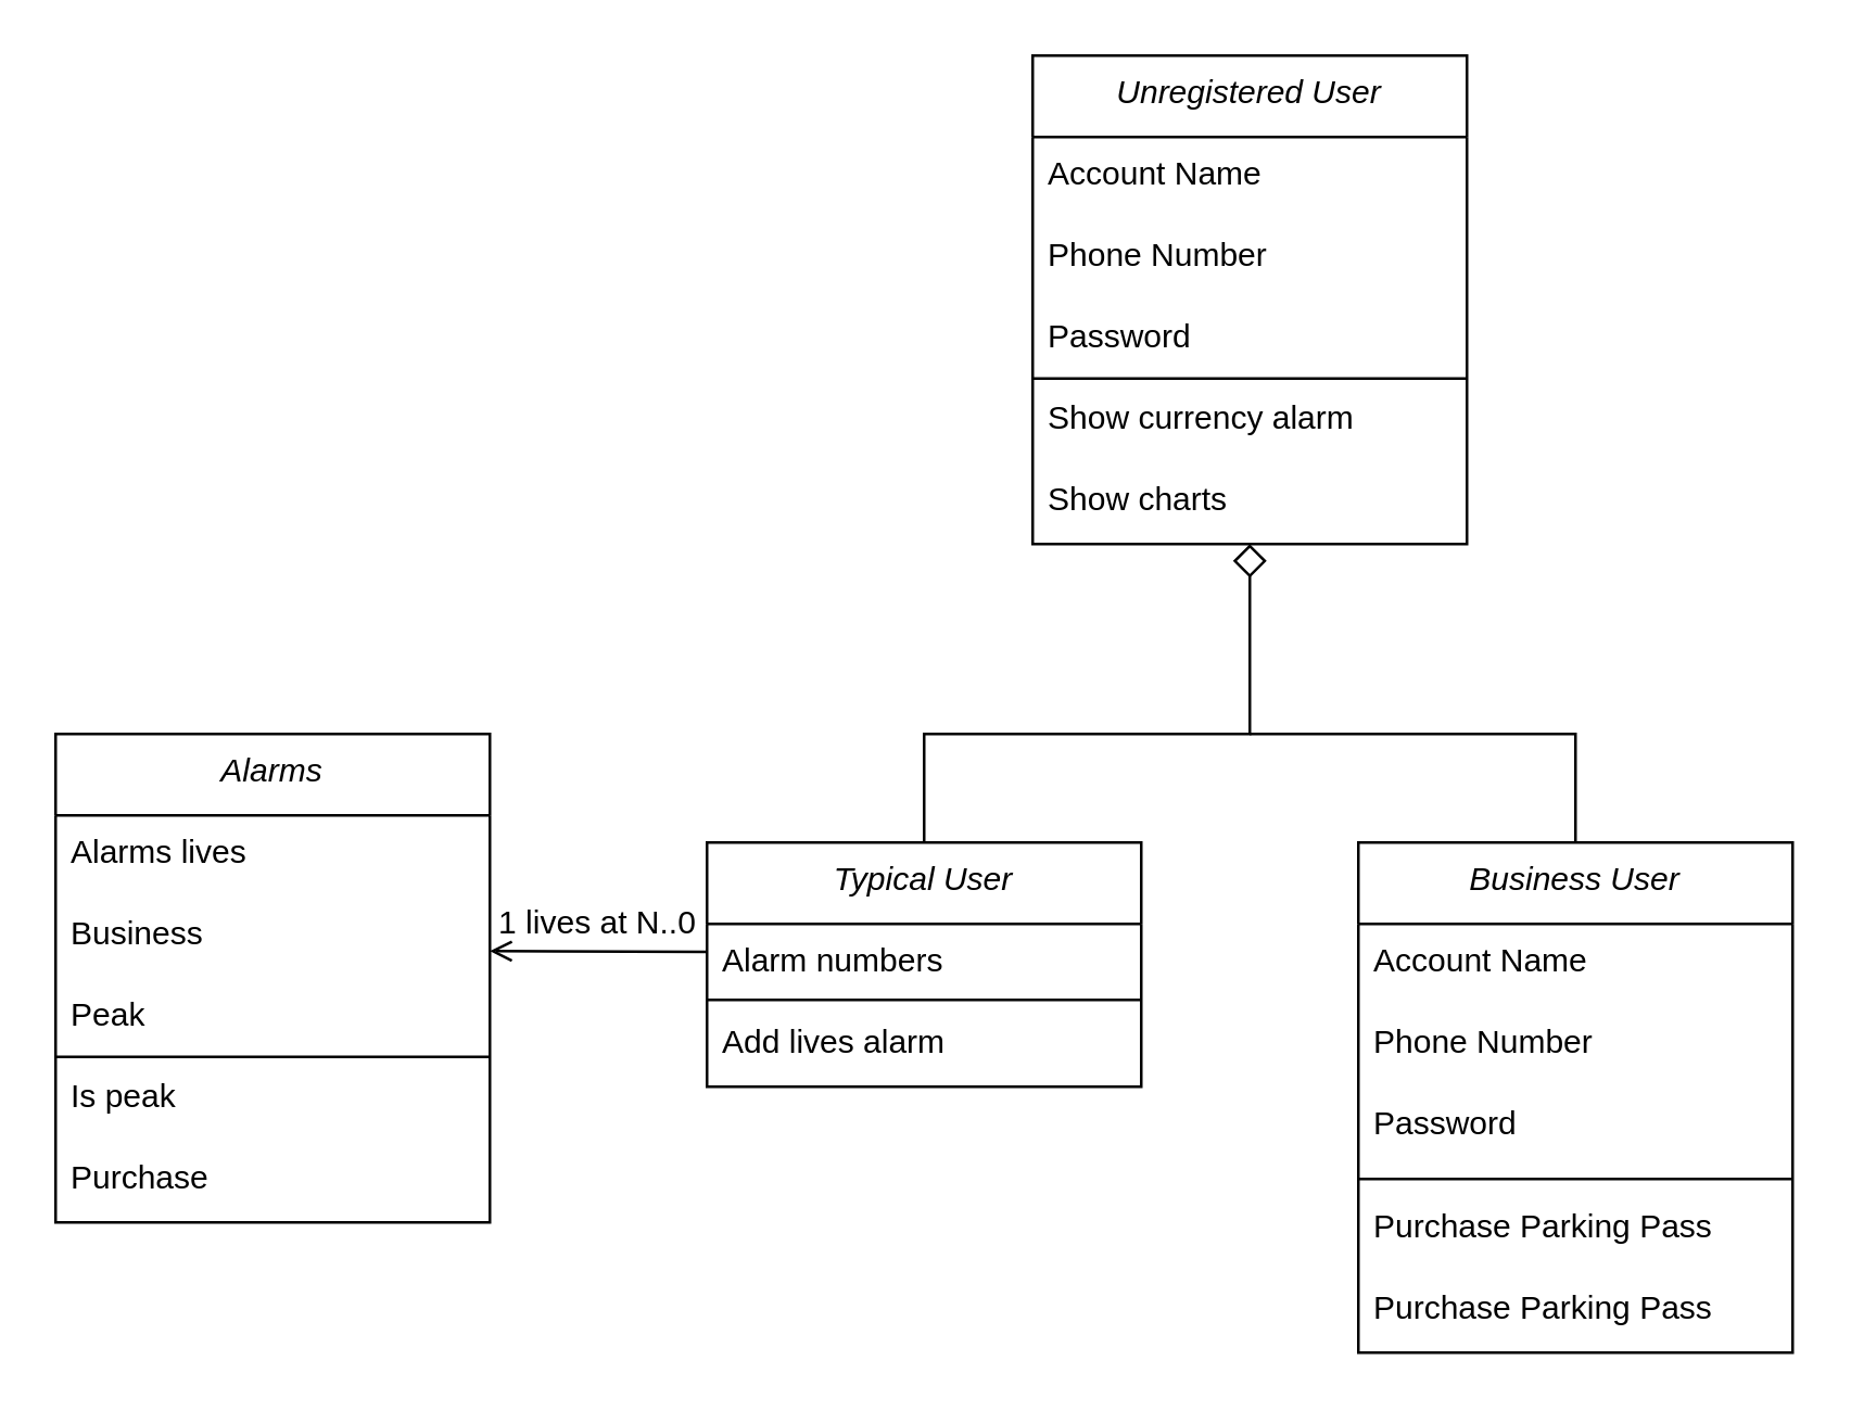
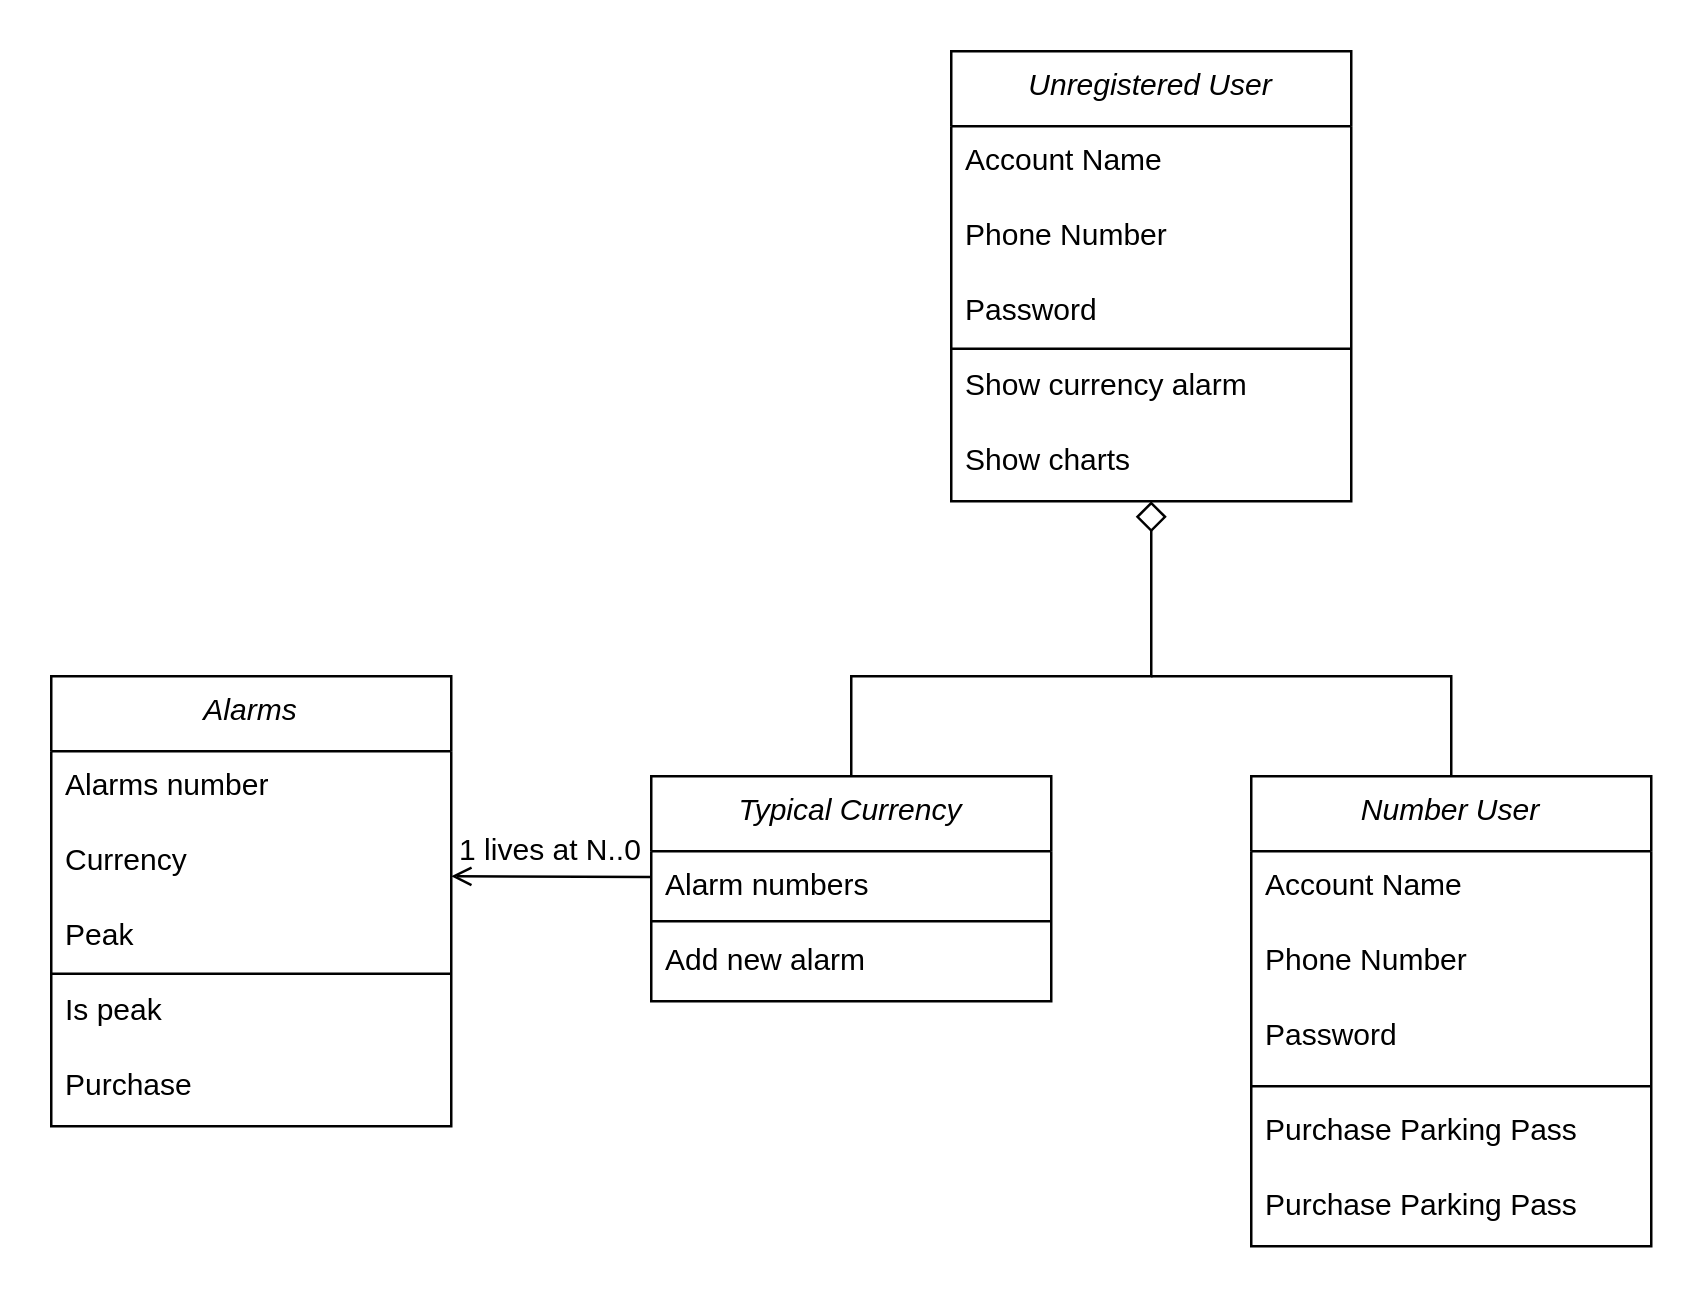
  <mxCell id="0" />
  <mxCell id="1" parent="0" />
  <mxCell id="2" value="Unregistered User" style="swimlane;fontStyle=2;align=center;verticalAlign=top;childLayout=stackLayout;horizontal=1;startSize=30;horizontalStack=0;resizeParent=1;resizeLast=0;collapsible=1;marginBottom=0;rounded=0;shadow=0;strokeWidth=1;" parent="1" vertex="1"><mxGeometry x="380" y="20" width="160" height="180" as="geometry"><mxRectangle x="230" y="140" width="160" height="26" as="alternateBounds" /></mxGeometry></mxCell>
  <mxCell id="3" value="Account Name" style="text;align=left;verticalAlign=top;spacingLeft=4;spacingRight=4;overflow=hidden;rotatable=0;points=[[0,0.5],[1,0.5]];portConstraint=eastwest;" parent="2" vertex="1"><mxGeometry y="30" width="160" height="30" as="geometry" /></mxCell>
  <mxCell id="4" value="Phone Number" style="text;align=left;verticalAlign=top;spacingLeft=4;spacingRight=4;overflow=hidden;rotatable=0;points=[[0,0.5],[1,0.5]];portConstraint=eastwest;rounded=0;shadow=0;html=0;" parent="2" vertex="1"><mxGeometry y="60" width="160" height="30" as="geometry" /></mxCell>
  <mxCell id="5" value="Password" style="text;align=left;verticalAlign=top;spacingLeft=4;spacingRight=4;overflow=hidden;rotatable=0;points=[[0,0.5],[1,0.5]];portConstraint=eastwest;rounded=0;shadow=0;html=0;" parent="2" vertex="1"><mxGeometry y="90" width="160" height="28" as="geometry" /></mxCell>
  <mxCell id="6" value="" style="line;html=1;strokeWidth=1;align=left;verticalAlign=middle;spacingTop=-1;spacingLeft=3;spacingRight=3;rotatable=0;labelPosition=right;points=[];portConstraint=eastwest;" parent="2" vertex="1"><mxGeometry y="118" width="160" height="2" as="geometry" /></mxCell>
  <mxCell id="7" value="Show currency alarm" style="text;align=left;verticalAlign=top;spacingLeft=4;spacingRight=4;overflow=hidden;rotatable=0;points=[[0,0.5],[1,0.5]];portConstraint=eastwest;" parent="2" vertex="1"><mxGeometry y="120" width="160" height="30" as="geometry" /></mxCell>
  <mxCell id="8" value="Show charts" style="text;align=left;verticalAlign=top;spacingLeft=4;spacingRight=4;overflow=hidden;rotatable=0;points=[[0,0.5],[1,0.5]];portConstraint=eastwest;" parent="2" vertex="1"><mxGeometry y="150" width="160" height="30" as="geometry" /></mxCell>
  <mxCell id="9" value="" style="endArrow=diamond;endSize=10;endFill=0;shadow=0;strokeWidth=1;rounded=0;edgeStyle=elbowEdgeStyle;elbow=vertical;entryX=0.5;entryY=1;entryDx=0;entryDy=0;" parent="1" source="11" target="2" edge="1"><mxGeometry width="160" relative="1" as="geometry"><mxPoint x="350" y="320" as="sourcePoint" /><mxPoint x="460" y="240" as="targetPoint" /><Array as="points"><mxPoint x="460" y="270" /><mxPoint x="460" y="270" /><mxPoint x="400" y="260" /></Array></mxGeometry></mxCell>
  <mxCell id="10" value="" style="endArrow=none;html=1;rounded=0;" parent="1" target="15" edge="1"><mxGeometry width="50" height="50" relative="1" as="geometry"><mxPoint x="460" y="270" as="sourcePoint" /><mxPoint x="530" y="320" as="targetPoint" /><Array as="points"><mxPoint x="580" y="270" /></Array></mxGeometry></mxCell>
- <mxCell id="11" value="Typical User" style="swimlane;fontStyle=2;align=center;verticalAlign=top;childLayout=stackLayout;horizontal=1;startSize=30;horizontalStack=0;resizeParent=1;resizeLast=0;collapsible=1;marginBottom=0;rounded=0;shadow=0;strokeWidth=1;" parent="1" vertex="1"><mxGeometry x="260" y="310" width="160" height="90" as="geometry"><mxRectangle x="230" y="140" width="160" height="26" as="alternateBounds" /></mxGeometry></mxCell>
+ <mxCell id="11" value="Typical Currency" style="swimlane;fontStyle=2;align=center;verticalAlign=top;childLayout=stackLayout;horizontal=1;startSize=30;horizontalStack=0;resizeParent=1;resizeLast=0;collapsible=1;marginBottom=0;rounded=0;shadow=0;strokeWidth=1;" parent="1" vertex="1"><mxGeometry x="260" y="310" width="160" height="90" as="geometry"><mxRectangle x="230" y="140" width="160" height="26" as="alternateBounds" /></mxGeometry></mxCell>
  <mxCell id="12" value="Alarm numbers" style="text;align=left;verticalAlign=top;spacingLeft=4;spacingRight=4;overflow=hidden;rotatable=0;points=[[0,0.5],[1,0.5]];portConstraint=eastwest;" parent="11" vertex="1"><mxGeometry y="30" width="160" height="26" as="geometry" /></mxCell>
  <mxCell id="13" value="" style="line;html=1;strokeWidth=1;align=left;verticalAlign=middle;spacingTop=-1;spacingLeft=3;spacingRight=3;rotatable=0;labelPosition=right;points=[];portConstraint=eastwest;" parent="11" vertex="1"><mxGeometry y="56" width="160" height="4" as="geometry" /></mxCell>
- <mxCell id="14" value="Add lives alarm" style="text;align=left;verticalAlign=top;spacingLeft=4;spacingRight=4;overflow=hidden;rotatable=0;points=[[0,0.5],[1,0.5]];portConstraint=eastwest;" parent="11" vertex="1"><mxGeometry y="60" width="160" height="30" as="geometry" /></mxCell>
- <mxCell id="15" value="Business User" style="swimlane;fontStyle=2;align=center;verticalAlign=top;childLayout=stackLayout;horizontal=1;startSize=30;horizontalStack=0;resizeParent=1;resizeLast=0;collapsible=1;marginBottom=0;rounded=0;shadow=0;strokeWidth=1;" parent="1" vertex="1"><mxGeometry x="500" y="310" width="160" height="188" as="geometry"><mxRectangle x="230" y="140" width="160" height="26" as="alternateBounds" /></mxGeometry></mxCell>
+ <mxCell id="14" value="Add new alarm" style="text;align=left;verticalAlign=top;spacingLeft=4;spacingRight=4;overflow=hidden;rotatable=0;points=[[0,0.5],[1,0.5]];portConstraint=eastwest;" parent="11" vertex="1"><mxGeometry y="60" width="160" height="30" as="geometry" /></mxCell>
+ <mxCell id="15" value="Number User" style="swimlane;fontStyle=2;align=center;verticalAlign=top;childLayout=stackLayout;horizontal=1;startSize=30;horizontalStack=0;resizeParent=1;resizeLast=0;collapsible=1;marginBottom=0;rounded=0;shadow=0;strokeWidth=1;" parent="1" vertex="1"><mxGeometry x="500" y="310" width="160" height="188" as="geometry"><mxRectangle x="230" y="140" width="160" height="26" as="alternateBounds" /></mxGeometry></mxCell>
  <mxCell id="16" value="Account Name" style="text;align=left;verticalAlign=top;spacingLeft=4;spacingRight=4;overflow=hidden;rotatable=0;points=[[0,0.5],[1,0.5]];portConstraint=eastwest;" parent="15" vertex="1"><mxGeometry y="30" width="160" height="30" as="geometry" /></mxCell>
  <mxCell id="17" value="Phone Number" style="text;align=left;verticalAlign=top;spacingLeft=4;spacingRight=4;overflow=hidden;rotatable=0;points=[[0,0.5],[1,0.5]];portConstraint=eastwest;rounded=0;shadow=0;html=0;" parent="15" vertex="1"><mxGeometry y="60" width="160" height="30" as="geometry" /></mxCell>
  <mxCell id="18" value="Password" style="text;align=left;verticalAlign=top;spacingLeft=4;spacingRight=4;overflow=hidden;rotatable=0;points=[[0,0.5],[1,0.5]];portConstraint=eastwest;rounded=0;shadow=0;html=0;" parent="15" vertex="1"><mxGeometry y="90" width="160" height="30" as="geometry" /></mxCell>
  <mxCell id="19" value="" style="line;html=1;strokeWidth=1;align=left;verticalAlign=middle;spacingTop=-1;spacingLeft=3;spacingRight=3;rotatable=0;labelPosition=right;points=[];portConstraint=eastwest;" parent="15" vertex="1"><mxGeometry y="120" width="160" height="8" as="geometry" /></mxCell>
  <mxCell id="20" value="Purchase Parking Pass" style="text;align=left;verticalAlign=top;spacingLeft=4;spacingRight=4;overflow=hidden;rotatable=0;points=[[0,0.5],[1,0.5]];portConstraint=eastwest;" parent="15" vertex="1"><mxGeometry y="128" width="160" height="30" as="geometry" /></mxCell>
  <mxCell id="21" value="Purchase Parking Pass" style="text;align=left;verticalAlign=top;spacingLeft=4;spacingRight=4;overflow=hidden;rotatable=0;points=[[0,0.5],[1,0.5]];portConstraint=eastwest;" parent="15" vertex="1"><mxGeometry y="158" width="160" height="30" as="geometry" /></mxCell>
  <mxCell id="22" value="" style="endArrow=open;shadow=0;strokeWidth=1;rounded=0;endFill=1;edgeStyle=elbowEdgeStyle;elbow=vertical;" parent="1" edge="1"><mxGeometry x="0.5" y="41" relative="1" as="geometry"><mxPoint x="260" y="350.34" as="sourcePoint" /><mxPoint x="180" y="350" as="targetPoint" /><mxPoint x="-40" y="32" as="offset" /></mxGeometry></mxCell>
  <mxCell id="23" value="Alarms" style="swimlane;fontStyle=2;align=center;verticalAlign=top;childLayout=stackLayout;horizontal=1;startSize=30;horizontalStack=0;resizeParent=1;resizeLast=0;collapsible=1;marginBottom=0;rounded=0;shadow=0;strokeWidth=1;" parent="1" vertex="1"><mxGeometry x="20" y="270" width="160" height="180" as="geometry"><mxRectangle x="230" y="140" width="160" height="26" as="alternateBounds" /></mxGeometry></mxCell>
- <mxCell id="24" value="Alarms lives" style="text;align=left;verticalAlign=top;spacingLeft=4;spacingRight=4;overflow=hidden;rotatable=0;points=[[0,0.5],[1,0.5]];portConstraint=eastwest;" parent="23" vertex="1"><mxGeometry y="30" width="160" height="30" as="geometry" /></mxCell>
- <mxCell id="25" value="Business" style="text;align=left;verticalAlign=top;spacingLeft=4;spacingRight=4;overflow=hidden;rotatable=0;points=[[0,0.5],[1,0.5]];portConstraint=eastwest;rounded=0;shadow=0;html=0;" parent="23" vertex="1"><mxGeometry y="60" width="160" height="30" as="geometry" /></mxCell>
+ <mxCell id="24" value="Alarms number" style="text;align=left;verticalAlign=top;spacingLeft=4;spacingRight=4;overflow=hidden;rotatable=0;points=[[0,0.5],[1,0.5]];portConstraint=eastwest;" parent="23" vertex="1"><mxGeometry y="30" width="160" height="30" as="geometry" /></mxCell>
+ <mxCell id="25" value="Currency" style="text;align=left;verticalAlign=top;spacingLeft=4;spacingRight=4;overflow=hidden;rotatable=0;points=[[0,0.5],[1,0.5]];portConstraint=eastwest;rounded=0;shadow=0;html=0;" parent="23" vertex="1"><mxGeometry y="60" width="160" height="30" as="geometry" /></mxCell>
  <mxCell id="26" value="Peak" style="text;align=left;verticalAlign=top;spacingLeft=4;spacingRight=4;overflow=hidden;rotatable=0;points=[[0,0.5],[1,0.5]];portConstraint=eastwest;rounded=0;shadow=0;html=0;" parent="23" vertex="1"><mxGeometry y="90" width="160" height="28" as="geometry" /></mxCell>
  <mxCell id="27" value="" style="line;html=1;strokeWidth=1;align=left;verticalAlign=middle;spacingTop=-1;spacingLeft=3;spacingRight=3;rotatable=0;labelPosition=right;points=[];portConstraint=eastwest;" parent="23" vertex="1"><mxGeometry y="118" width="160" height="2" as="geometry" /></mxCell>
  <mxCell id="28" value="Is peak" style="text;align=left;verticalAlign=top;spacingLeft=4;spacingRight=4;overflow=hidden;rotatable=0;points=[[0,0.5],[1,0.5]];portConstraint=eastwest;" parent="23" vertex="1"><mxGeometry y="120" width="160" height="30" as="geometry" /></mxCell>
  <mxCell id="29" value="Purchase" style="text;align=left;verticalAlign=top;spacingLeft=4;spacingRight=4;overflow=hidden;rotatable=0;points=[[0,0.5],[1,0.5]];portConstraint=eastwest;" parent="23" vertex="1"><mxGeometry y="150" width="160" height="30" as="geometry" /></mxCell>
  <mxCell id="30" value="1 lives at N..0" style="text;html=1;strokeColor=none;fillColor=none;align=center;verticalAlign=middle;whiteSpace=wrap;rounded=0;" parent="1" vertex="1"><mxGeometry x="180" y="330" width="80" height="20" as="geometry" /></mxCell>
